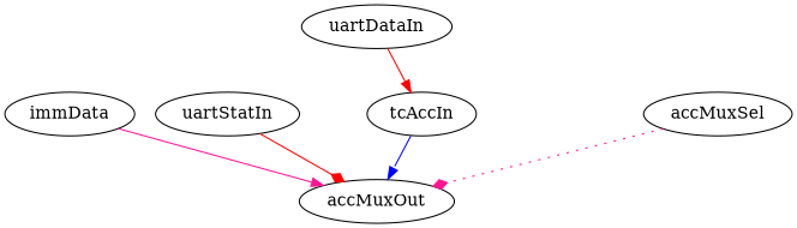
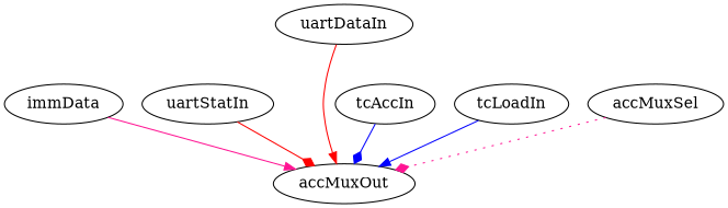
  strict digraph {
    node [complexity=2 importance=0.47826180951 rank=0.239130904755]
    edge [arrowhead=normal color=deeppink style=solid]
    accMuxOut [complexity=0 importance=0.391305444428 rank=0.0]
    immData
    uartStatIn
    uartDataIn
+   tcLoadIn
    tcAccIn
    accMuxSel [complexity=1 importance=2.82609447608 rank=2.82609447608]
    immData -> accMuxOut
    uartStatIn -> accMuxOut [arrowhead=diamond color=red]
-   uartDataIn -> tcAccIn [color=red]
-   tcAccIn -> accMuxOut [color=blue]
+   uartDataIn -> accMuxOut [color=red]
+   tcLoadIn -> accMuxOut [color=blue]
+   tcAccIn -> accMuxOut [arrowhead=diamond color=blue]
    accMuxSel -> accMuxOut [arrowhead=diamond style=dotted]
  }
